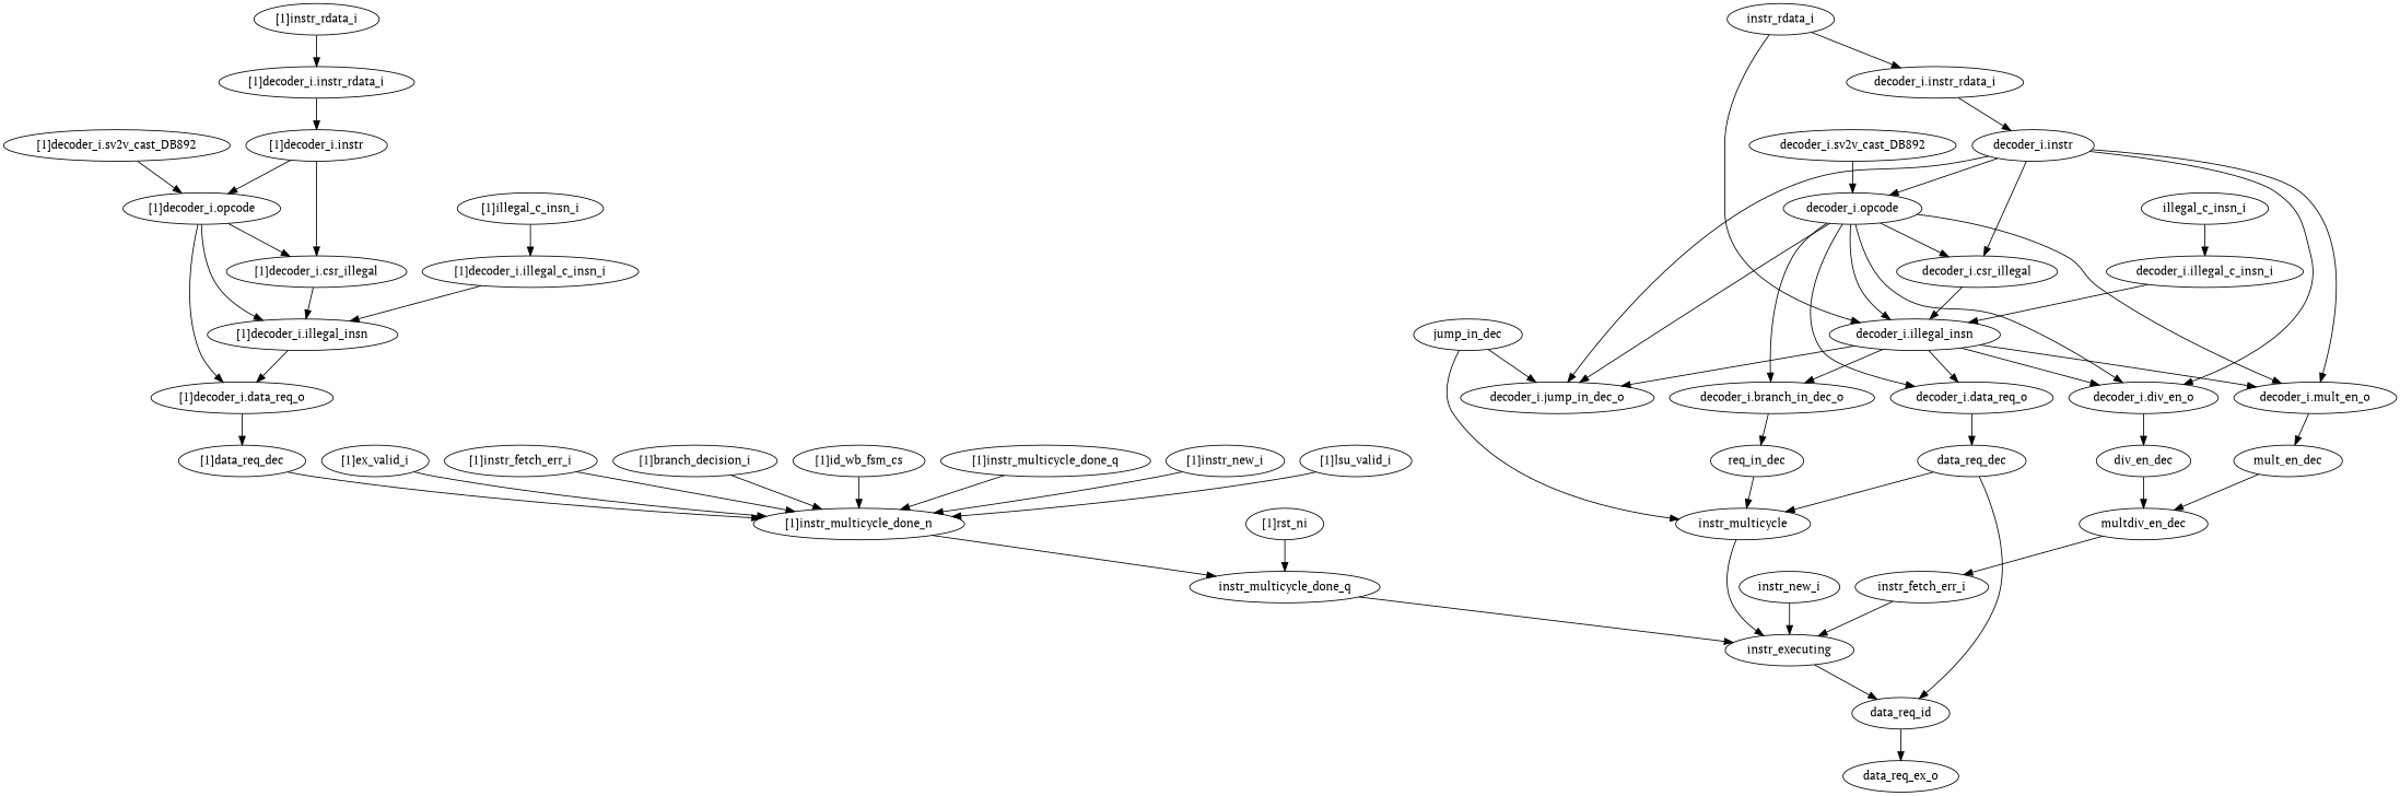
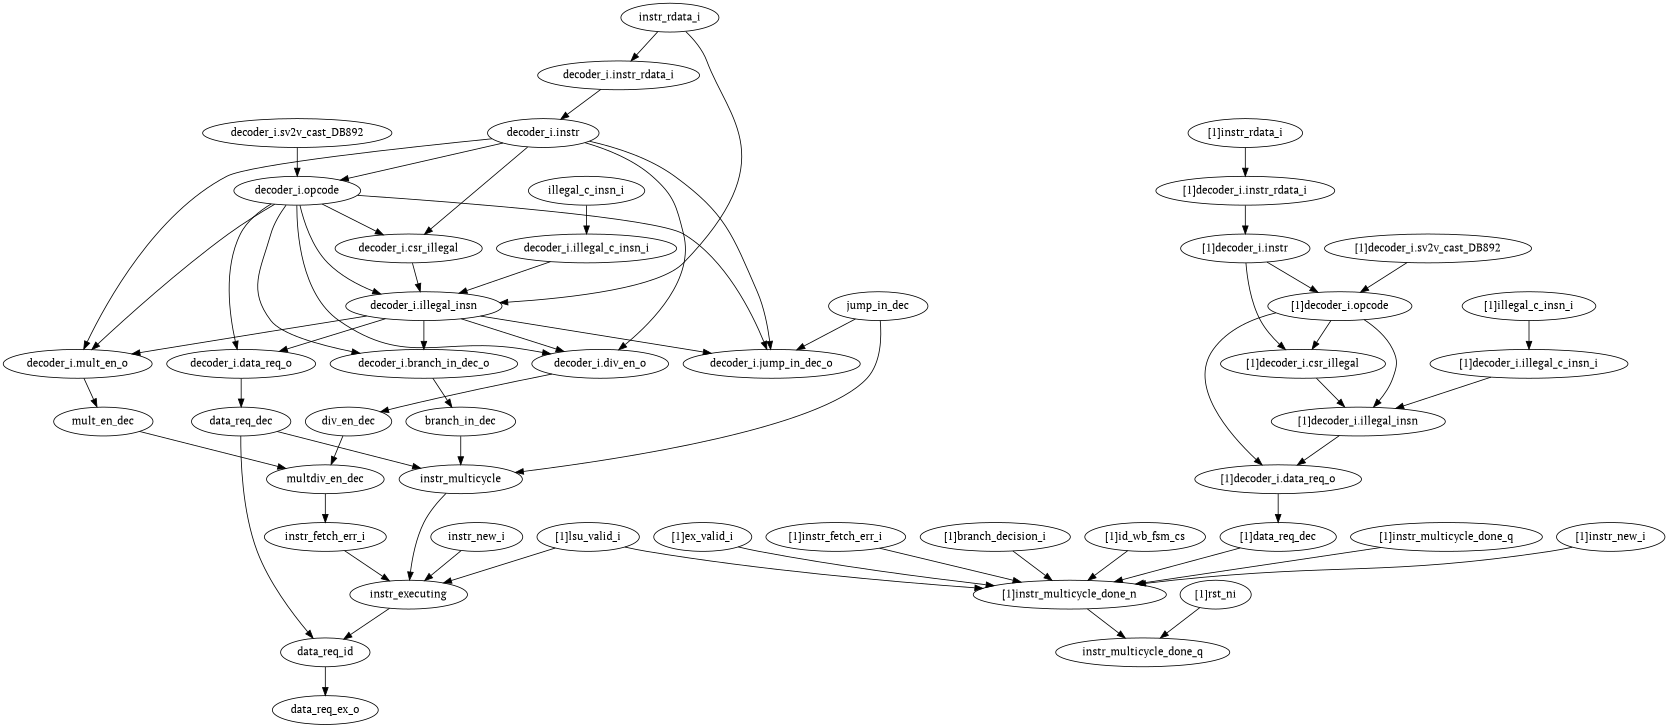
  strict digraph {
    fontname="PT Serif"
    node [complexity=15 fontname="PT Serif" importance=0.0172946352124 rank=0.00103231277922]
    edge [fontname="PT Serif"]
    data_req_dec [importance=0.0141499014699 rank=0.000943326764663]
    data_req_id [complexity=2 importance=0.00458567536145 rank=0.00229283768072]
    instr_multicycle [complexity=10 importance=0.0118000475938 rank=0.00118000475938]
    data_req_ex_o [complexity=0 importance=0.00252574459851 rank=0.0]
    instr_executing [complexity=5 importance=0.00862536350921 rank=0.00172507270184]
    "decoder_i.illegal_c_insn_i" [complexity=17 importance=0.0217557947813 rank=0.00127975263419]
    "decoder_i.illegal_insn" [complexity=16 importance=0.0195118339088 rank=0.0012194896193]
    "decoder_i.data_req_o" [importance=0.0158576062078 rank=0.00105717374719]
    "decoder_i.jump_in_dec_o" [importance=0.015846273452 rank=0.00105641823014]
    "decoder_i.div_en_o" [complexity=18 importance=0.0185816300259]
    "decoder_i.mult_en_o" [complexity=18 importance=0.0185816300259]
    "decoder_i.branch_in_dec_o" [importance=0.0158532834465 rank=0.0010568855631]
    div_en_dec [complexity=18 importance=0.0168435518088 rank=0.000935752878266]
    mult_en_dec [complexity=18 importance=0.0168435518088 rank=0.000935752878266]
-   branch_in_dec [importance=0.0141484605646 rank=0.000943230704304 label=req_in_dec]
+   branch_in_dec [importance=0.0141484605646 rank=0.000943230704304]
    instr_multicycle_done_q [complexity=10 importance=0.0121390486928 rank=0.00121390486928]
    "[1]decoder_i.instr_rdata_i" [complexity=25 importance=0.0473690680444 rank=0.00189476272178]
    "[1]decoder_i.instr" [complexity=23 importance=0.0454991062629 rank=0.00197822201143]
    "[1]decoder_i.opcode" [complexity=20 importance=0.0430681756928 rank=0.00215340878464]
    "[1]decoder_i.csr_illegal" [complexity=19 importance=0.0408202427691 rank=0.00214843382995]
    "[1]decoder_i.illegal_insn" [complexity=17 importance=0.0393134541203 rank=0.00231255612472]
    "[1]decoder_i.data_req_o" [complexity=16 importance=0.035654903658 rank=0.00222843147862]
    "[1]branch_decision_i" [complexity=14 rank=0.0012353310866]
    "[1]instr_multicycle_done_n" [complexity=12 importance=0.015798672522 rank=0.0013165560435]
    multdiv_en_dec [importance=0.0144785085057 rank=0.000965233900383]
    instr_fetch_err_i [complexity=10 importance=0.0101213261996 rank=0.00101213261996]
    "decoder_i.instr" [complexity=22 importance=0.0256974860515 rank=0.0011680675478]
    "decoder_i.opcode" [complexity=19 importance=0.0232665554814 rank=0.00122455555165]
    "decoder_i.csr_illegal" [complexity=18 importance=0.0210186225577 rank=0.0011677012532]
    jump_in_dec [importance=0.0141461240867 rank=0.000943074939111]
    "decoder_i.instr_rdata_i" [complexity=24 importance=0.0275674478329 rank=0.00114864365971]
    "[1]id_wb_fsm_cs" [complexity=13 importance=0.0987357880075 rank=0.00759506061596]
    "[1]data_req_dec" [complexity=16 importance=0.0339471989201 rank=0.0021216999325]
    "[1]instr_multicycle_done_q" [complexity=14 importance=0.0193123577055 rank=0.00137945412182]
    "[1]instr_rdata_i" [complexity=25 importance=0.0488650307348 rank=0.00195460122939]
    "[1]instr_new_i" [complexity=14 importance=0.0804893253003 rank=0.00574923752145]
    "[1]rst_ni" [complexity=11 importance=0.0257740600759 rank=0.00234309637054]
    "[1]illegal_c_insn_i" [complexity=18 importance=0.0430533776832 rank=0.00239185431573]
    "[1]decoder_i.illegal_c_insn_i" [complexity=18 importance=0.0415574149928 rank=0.00230874527738]
    "decoder_i.sv2v_cast_DB892" [complexity=22 importance=0.0247625181718 rank=0.00112556900781]
    "[1]decoder_i.sv2v_cast_DB892" [complexity=23 importance=0.0445641383833 rank=0.00193757123406]
    "[1]lsu_valid_i" [complexity=16 rank=0.00108091470078]
    instr_new_i [complexity=10 importance=0.0101213261996 rank=0.00101213261996]
    "[1]ex_valid_i" [complexity=16 rank=0.00108091470078]
    instr_rdata_i [complexity=24 importance=0.0290634105234 rank=0.00121097543847]
    illegal_c_insn_i [complexity=17 importance=0.0232517574717 rank=0.00136775043951]
    "[1]instr_fetch_err_i" [complexity=14 importance=0.0804893253003 rank=0.00574923752145]
    data_req_dec -> data_req_id
    data_req_dec -> instr_multicycle
    data_req_id -> data_req_ex_o
    instr_multicycle -> instr_executing
    instr_executing -> data_req_id
    "decoder_i.illegal_c_insn_i" -> "decoder_i.illegal_insn"
    "decoder_i.illegal_insn" -> "decoder_i.data_req_o"
    "decoder_i.illegal_insn" -> "decoder_i.jump_in_dec_o"
    "decoder_i.illegal_insn" -> "decoder_i.div_en_o"
    "decoder_i.illegal_insn" -> "decoder_i.mult_en_o"
    "decoder_i.illegal_insn" -> "decoder_i.branch_in_dec_o"
    "decoder_i.data_req_o" -> data_req_dec
    "decoder_i.div_en_o" -> div_en_dec
    "decoder_i.mult_en_o" -> mult_en_dec
    "decoder_i.branch_in_dec_o" -> branch_in_dec
    div_en_dec -> multdiv_en_dec
    mult_en_dec -> multdiv_en_dec
    branch_in_dec -> instr_multicycle
-   instr_multicycle_done_q -> instr_executing
+   "[1]lsu_valid_i" -> instr_executing
    "[1]decoder_i.instr_rdata_i" -> "[1]decoder_i.instr"
    "[1]decoder_i.instr" -> "[1]decoder_i.opcode"
    "[1]decoder_i.instr" -> "[1]decoder_i.csr_illegal"
    "[1]decoder_i.opcode" -> "[1]decoder_i.csr_illegal"
    "[1]decoder_i.opcode" -> "[1]decoder_i.illegal_insn"
    "[1]decoder_i.opcode" -> "[1]decoder_i.data_req_o"
    "[1]decoder_i.csr_illegal" -> "[1]decoder_i.illegal_insn"
    "[1]decoder_i.illegal_insn" -> "[1]decoder_i.data_req_o"
    "[1]decoder_i.data_req_o" -> "[1]data_req_dec"
    "[1]branch_decision_i" -> "[1]instr_multicycle_done_n"
    "[1]instr_multicycle_done_n" -> instr_multicycle_done_q
    multdiv_en_dec -> instr_fetch_err_i
    instr_fetch_err_i -> instr_executing
    "decoder_i.instr" -> "decoder_i.jump_in_dec_o"
    "decoder_i.instr" -> "decoder_i.div_en_o"
    "decoder_i.instr" -> "decoder_i.mult_en_o"
    "decoder_i.instr" -> "decoder_i.opcode"
    "decoder_i.instr" -> "decoder_i.csr_illegal"
    "decoder_i.opcode" -> "decoder_i.illegal_insn"
    "decoder_i.opcode" -> "decoder_i.data_req_o"
    "decoder_i.opcode" -> "decoder_i.jump_in_dec_o"
    "decoder_i.opcode" -> "decoder_i.div_en_o"
    "decoder_i.opcode" -> "decoder_i.mult_en_o"
    "decoder_i.opcode" -> "decoder_i.branch_in_dec_o"
    "decoder_i.opcode" -> "decoder_i.csr_illegal"
    "decoder_i.csr_illegal" -> "decoder_i.illegal_insn"
    jump_in_dec -> instr_multicycle
    jump_in_dec -> "decoder_i.jump_in_dec_o"
    "decoder_i.instr_rdata_i" -> "decoder_i.instr"
    "[1]id_wb_fsm_cs" -> "[1]instr_multicycle_done_n"
    "[1]data_req_dec" -> "[1]instr_multicycle_done_n"
    "[1]instr_multicycle_done_q" -> "[1]instr_multicycle_done_n"
    "[1]instr_rdata_i" -> "[1]decoder_i.instr_rdata_i"
    "[1]instr_new_i" -> "[1]instr_multicycle_done_n"
    "[1]rst_ni" -> instr_multicycle_done_q
    "[1]illegal_c_insn_i" -> "[1]decoder_i.illegal_c_insn_i"
    "[1]decoder_i.illegal_c_insn_i" -> "[1]decoder_i.illegal_insn"
    "decoder_i.sv2v_cast_DB892" -> "decoder_i.opcode"
    "[1]decoder_i.sv2v_cast_DB892" -> "[1]decoder_i.opcode"
    "[1]lsu_valid_i" -> "[1]instr_multicycle_done_n"
    instr_new_i -> instr_executing
    "[1]ex_valid_i" -> "[1]instr_multicycle_done_n"
    instr_rdata_i -> "decoder_i.illegal_insn"
    instr_rdata_i -> "decoder_i.instr_rdata_i"
    illegal_c_insn_i -> "decoder_i.illegal_c_insn_i"
    "[1]instr_fetch_err_i" -> "[1]instr_multicycle_done_n"
  }
